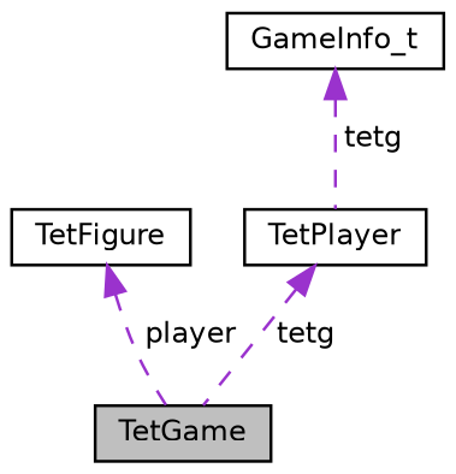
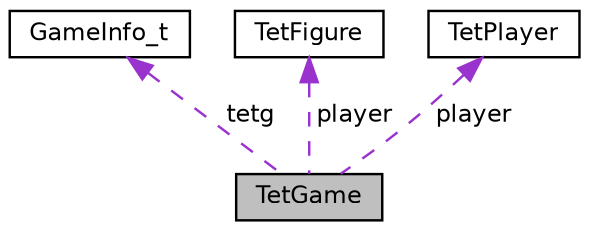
  digraph {
    node [color=black fillcolor=white fontname=Helvetica fontsize=10 shape=record style=filled]
    edge [color=darkorchid3 dir=back fontname=Helvetica fontsize=10 labelfontname=Helvetica labelfontsize=10 style=dashed]
    n1 [fillcolor=grey75 fontcolor=black height=0.2 label=TetGame width=0.4]
    n2 [height=0.2 label=GameInfo_t width=0.4]
    n3 [height=0.2 label=TetFigure width=0.4]
    n4 [height=0.2 label=TetPlayer width=0.4]
-   n2 -> n4 [label=" tetg"]
+   n2 -> n1 [label=" tetg"]
    n3 -> n1 [label=" player"]
-   n4 -> n1 [label=" tetg"]
+   n4 -> n1 [label=" player"]
  }
